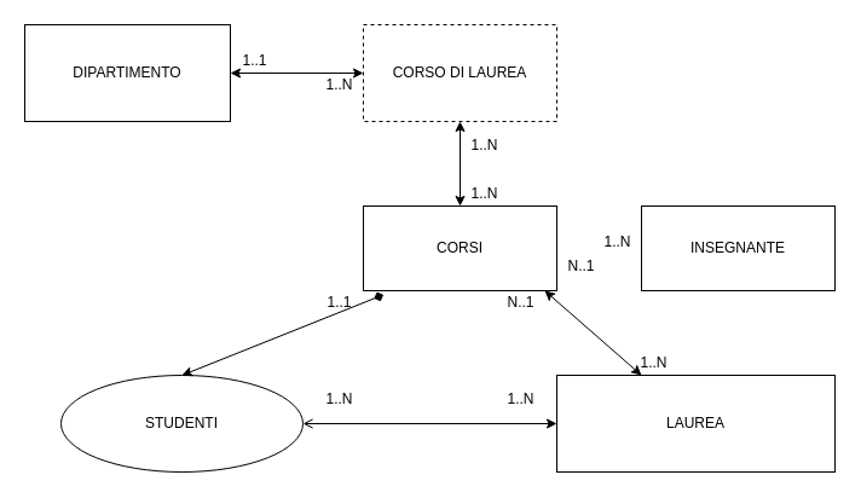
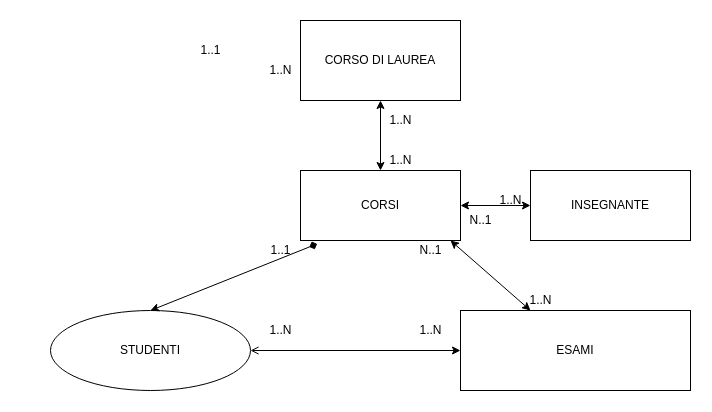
  <mxCell id="0" />
  <mxCell id="1" parent="0" />
- <mxCell id="2" value="DIPARTIMENTO" style="rounded=0;whiteSpace=wrap;html=1;" vertex="1" parent="1"><mxGeometry x="20" y="20" width="170" height="80" as="geometry" /></mxCell>
- <mxCell id="3" value="CORSO DI LAUREA" style="rounded=0;whiteSpace=wrap;html=1;dashed=1;" vertex="1" parent="1"><mxGeometry x="300" y="20" width="160" height="80" as="geometry" /></mxCell>
+ <mxCell id="3" value="CORSO DI LAUREA" style="rounded=0;whiteSpace=wrap;html=1;" vertex="1" parent="1"><mxGeometry x="300" y="20" width="160" height="80" as="geometry" /></mxCell>
  <mxCell id="4" value="CORSI" style="rounded=0;whiteSpace=wrap;html=1;" vertex="1" parent="1"><mxGeometry x="300" y="170" width="160" height="70" as="geometry" /></mxCell>
- <mxCell id="5" value="" style="endArrow=classic;startArrow=classic;html=1;rounded=0;entryX=1;entryY=0.5;entryDx=0;entryDy=0;exitX=0;exitY=0.5;exitDx=0;exitDy=0;" edge="1" parent="1" source="3" target="2"><mxGeometry width="50" height="50" relative="1" as="geometry"><mxPoint x="370" y="270" as="sourcePoint" /><mxPoint x="230" y="100" as="targetPoint" /></mxGeometry></mxCell>
  <mxCell id="6" value="1..1" style="text;html=1;align=center;verticalAlign=middle;resizable=0;points=[];autosize=1;strokeColor=none;fillColor=none;" vertex="1" parent="1"><mxGeometry x="190" y="40" width="40" height="20" as="geometry" /></mxCell>
  <mxCell id="7" value="1..N" style="text;html=1;align=center;verticalAlign=middle;resizable=0;points=[];autosize=1;strokeColor=none;fillColor=none;" vertex="1" parent="1"><mxGeometry x="260" y="60" width="40" height="20" as="geometry" /></mxCell>
  <mxCell id="8" value="" style="endArrow=classic;startArrow=classic;html=1;rounded=0;entryX=0.5;entryY=1;entryDx=0;entryDy=0;" edge="1" parent="1" target="3"><mxGeometry width="50" height="50" relative="1" as="geometry"><mxPoint x="380" y="170" as="sourcePoint" /><mxPoint x="420" y="220" as="targetPoint" /></mxGeometry></mxCell>
  <mxCell id="9" value="1..N" style="text;html=1;align=center;verticalAlign=middle;resizable=0;points=[];autosize=1;strokeColor=none;fillColor=none;" vertex="1" parent="1"><mxGeometry x="380" y="110" width="40" height="20" as="geometry" /></mxCell>
  <mxCell id="10" value="1..N" style="text;html=1;align=center;verticalAlign=middle;resizable=0;points=[];autosize=1;strokeColor=none;fillColor=none;" vertex="1" parent="1"><mxGeometry x="380" y="150" width="40" height="20" as="geometry" /></mxCell>
  <mxCell id="11" value="INSEGNANTE" style="rounded=0;whiteSpace=wrap;html=1;" vertex="1" parent="1"><mxGeometry x="530" y="170" width="160" height="70" as="geometry" /></mxCell>
+ <mxCell id="12" value="" style="endArrow=classic;startArrow=classic;html=1;rounded=0;entryX=0;entryY=0.5;entryDx=0;entryDy=0;" edge="1" parent="1" source="4" target="11"><mxGeometry width="50" height="50" relative="1" as="geometry"><mxPoint x="370" y="270" as="sourcePoint" /><mxPoint x="420" y="220" as="targetPoint" /></mxGeometry></mxCell>
  <mxCell id="13" value="1..N" style="text;html=1;align=center;verticalAlign=middle;resizable=0;points=[];autosize=1;strokeColor=none;fillColor=none;" vertex="1" parent="1"><mxGeometry x="490" y="190" width="40" height="20" as="geometry" /></mxCell>
  <mxCell id="14" value="N..1" style="text;html=1;align=center;verticalAlign=middle;resizable=0;points=[];autosize=1;strokeColor=none;fillColor=none;" vertex="1" parent="1"><mxGeometry x="460" y="210" width="40" height="20" as="geometry" /></mxCell>
  <mxCell id="15" value="STUDENTI" style="ellipse;whiteSpace=wrap;html=1;" vertex="1" parent="1"><mxGeometry x="50" y="310" width="200" height="80" as="geometry" /></mxCell>
- <mxCell id="16" value="LAUREA" style="rounded=0;whiteSpace=wrap;html=1;" vertex="1" parent="1"><mxGeometry x="460" y="310" width="230" height="80" as="geometry" /></mxCell>
+ <mxCell id="16" value="ESAMI" style="rounded=0;whiteSpace=wrap;html=1;" vertex="1" parent="1"><mxGeometry x="460" y="310" width="230" height="80" as="geometry" /></mxCell>
  <mxCell id="17" value="" style="endArrow=diamond;startArrow=classic;html=1;rounded=0;exitX=0.5;exitY=0;exitDx=0;exitDy=0;entryX=0.104;entryY=1.048;entryDx=0;entryDy=0;entryPerimeter=0;" edge="1" parent="1" source="15" target="4"><mxGeometry width="50" height="50" relative="1" as="geometry"><mxPoint x="250" y="250" as="sourcePoint" /><mxPoint x="300" y="200" as="targetPoint" /></mxGeometry></mxCell>
  <mxCell id="18" value="" style="endArrow=classic;startArrow=classic;html=1;rounded=0;" edge="1" parent="1"><mxGeometry width="50" height="50" relative="1" as="geometry"><mxPoint x="530" y="310" as="sourcePoint" /><mxPoint x="450" y="240" as="targetPoint" /><Array as="points" /></mxGeometry></mxCell>
  <mxCell id="19" value="1..1" style="text;html=1;align=center;verticalAlign=middle;resizable=0;points=[];autosize=1;strokeColor=none;fillColor=none;" vertex="1" parent="1"><mxGeometry x="260" y="240" width="40" height="20" as="geometry" /></mxCell>
  <mxCell id="20" value="" style="endArrow=open;startArrow=classic;html=1;rounded=0;entryX=1;entryY=0.5;entryDx=0;entryDy=0;" edge="1" parent="1" source="16" target="15"><mxGeometry width="50" height="50" relative="1" as="geometry"><mxPoint x="690" y="480" as="sourcePoint" /><mxPoint x="740" y="430" as="targetPoint" /></mxGeometry></mxCell>
  <mxCell id="21" value="1..N" style="text;html=1;align=center;verticalAlign=middle;resizable=0;points=[];autosize=1;strokeColor=none;fillColor=none;" vertex="1" parent="1"><mxGeometry x="410" y="320" width="40" height="20" as="geometry" /></mxCell>
  <mxCell id="22" value="1..N" style="text;html=1;align=center;verticalAlign=middle;resizable=0;points=[];autosize=1;strokeColor=none;fillColor=none;" vertex="1" parent="1"><mxGeometry x="260" y="320" width="40" height="20" as="geometry" /></mxCell>
  <mxCell id="23" value="1..N" style="text;html=1;align=center;verticalAlign=middle;resizable=0;points=[];autosize=1;strokeColor=none;fillColor=none;" vertex="1" parent="1"><mxGeometry x="520" y="290" width="40" height="20" as="geometry" /></mxCell>
  <mxCell id="24" value="N..1" style="text;html=1;align=center;verticalAlign=middle;resizable=0;points=[];autosize=1;strokeColor=none;fillColor=none;" vertex="1" parent="1"><mxGeometry x="410" y="240" width="40" height="20" as="geometry" /></mxCell>
